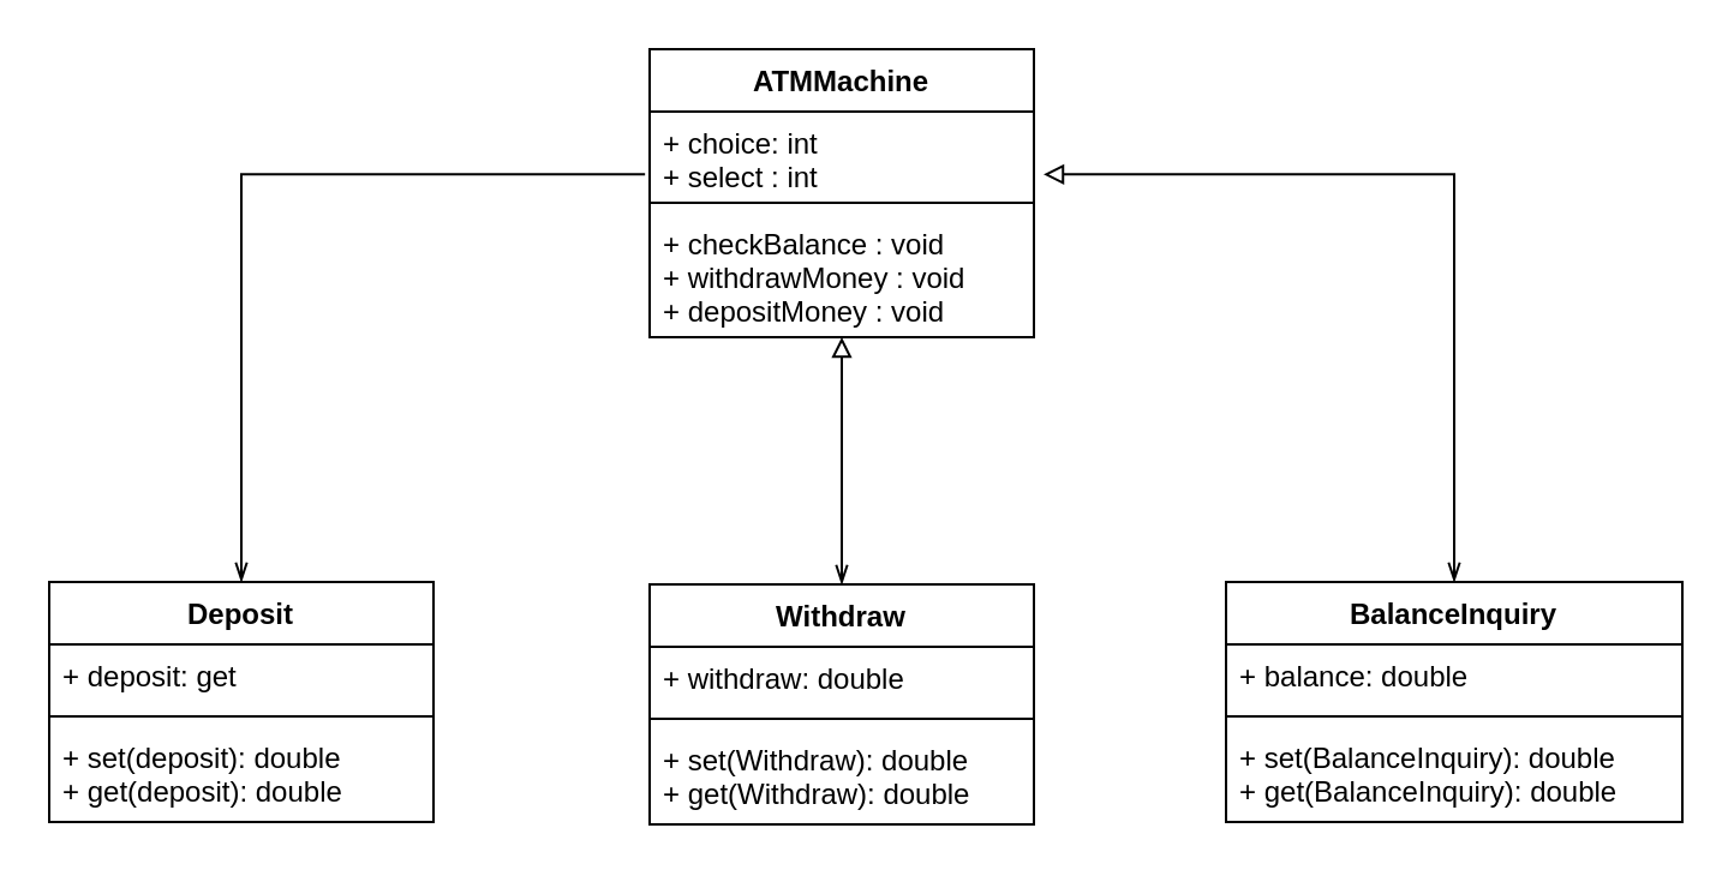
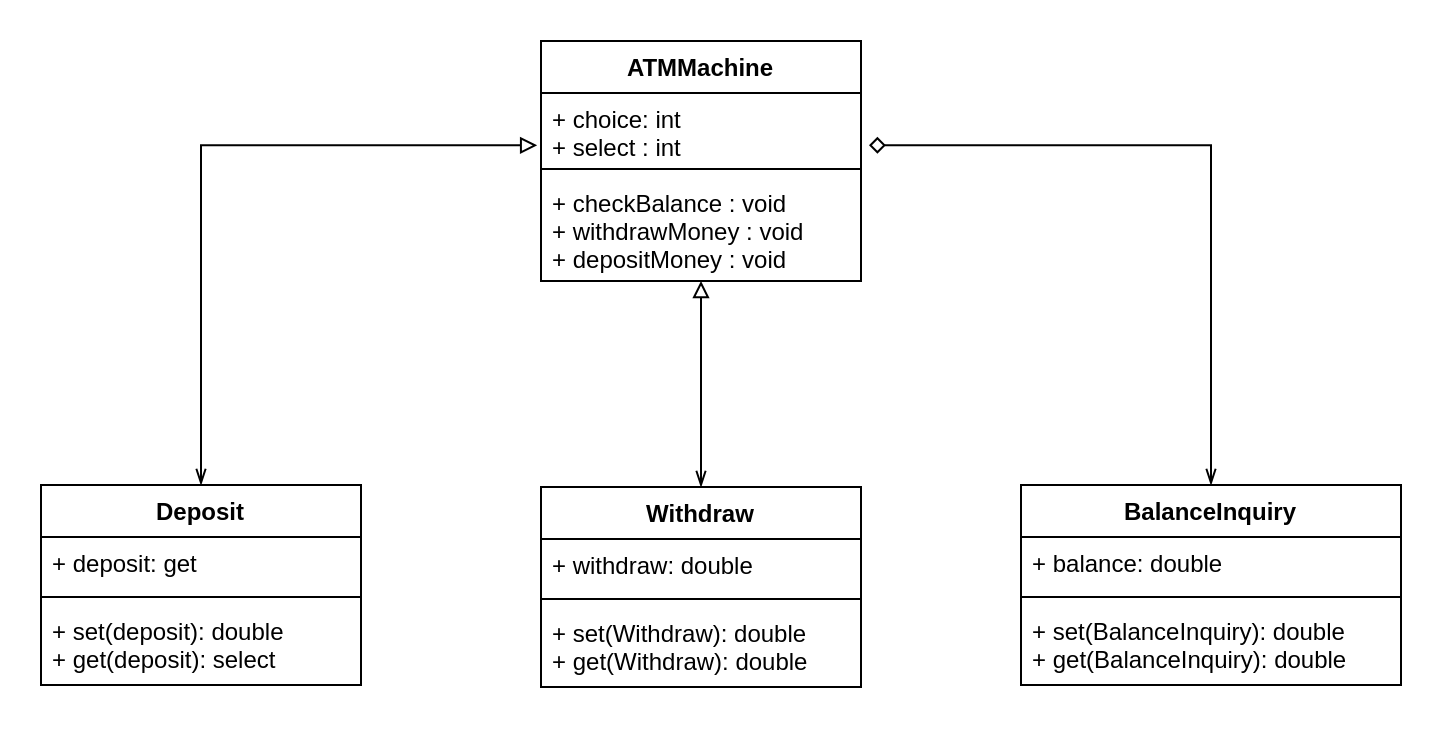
  <mxCell id="0" />
  <mxCell id="1" parent="0" />
- <mxCell id="2" style="edgeStyle=orthogonalEdgeStyle;rounded=0;orthogonalLoop=1;jettySize=auto;html=1;entryX=-0.012;entryY=0.769;entryDx=0;entryDy=0;entryPerimeter=0;startArrow=openThin;startFill=0;endArrow=none;endFill=0;" edge="1" parent="1" source="3" target="18"><mxGeometry relative="1" as="geometry" /></mxCell>
+ <mxCell id="2" style="edgeStyle=orthogonalEdgeStyle;rounded=0;orthogonalLoop=1;jettySize=auto;html=1;entryX=-0.012;entryY=0.769;entryDx=0;entryDy=0;entryPerimeter=0;startArrow=openThin;startFill=0;endArrow=block;endFill=0;" edge="1" parent="1" source="3" target="18"><mxGeometry relative="1" as="geometry" /></mxCell>
  <mxCell id="3" value="Deposit" style="swimlane;fontStyle=1;align=center;verticalAlign=top;childLayout=stackLayout;horizontal=1;startSize=26;horizontalStack=0;resizeParent=1;resizeParentMax=0;resizeLast=0;collapsible=1;marginBottom=0;" vertex="1" parent="1"><mxGeometry x="20" y="242" width="160" height="100" as="geometry" /></mxCell>
  <mxCell id="4" value="+ deposit: get" style="text;strokeColor=none;fillColor=none;align=left;verticalAlign=top;spacingLeft=4;spacingRight=4;overflow=hidden;rotatable=0;points=[[0,0.5],[1,0.5]];portConstraint=eastwest;" vertex="1" parent="3"><mxGeometry y="26" width="160" height="26" as="geometry" /></mxCell>
  <mxCell id="5" value="" style="line;strokeWidth=1;fillColor=none;align=left;verticalAlign=middle;spacingTop=-1;spacingLeft=3;spacingRight=3;rotatable=0;labelPosition=right;points=[];portConstraint=eastwest;" vertex="1" parent="3"><mxGeometry y="52" width="160" height="8" as="geometry" /></mxCell>
- <mxCell id="6" value="+ set(deposit): double&#10;+ get(deposit): double" style="text;strokeColor=none;fillColor=none;align=left;verticalAlign=top;spacingLeft=4;spacingRight=4;overflow=hidden;rotatable=0;points=[[0,0.5],[1,0.5]];portConstraint=eastwest;" vertex="1" parent="3"><mxGeometry y="60" width="160" height="40" as="geometry" /></mxCell>
+ <mxCell id="6" value="+ set(deposit): double&#10;+ get(deposit): select" style="text;strokeColor=none;fillColor=none;align=left;verticalAlign=top;spacingLeft=4;spacingRight=4;overflow=hidden;rotatable=0;points=[[0,0.5],[1,0.5]];portConstraint=eastwest;" vertex="1" parent="3"><mxGeometry y="60" width="160" height="40" as="geometry" /></mxCell>
  <mxCell id="7" style="edgeStyle=orthogonalEdgeStyle;rounded=0;orthogonalLoop=1;jettySize=auto;html=1;entryX=0.5;entryY=1;entryDx=0;entryDy=0;entryPerimeter=0;startArrow=openThin;startFill=0;endArrow=block;endFill=0;" edge="1" parent="1" source="8" target="20"><mxGeometry relative="1" as="geometry" /></mxCell>
  <mxCell id="8" value="Withdraw" style="swimlane;fontStyle=1;align=center;verticalAlign=top;childLayout=stackLayout;horizontal=1;startSize=26;horizontalStack=0;resizeParent=1;resizeParentMax=0;resizeLast=0;collapsible=1;marginBottom=0;" vertex="1" parent="1"><mxGeometry x="270" y="243" width="160" height="100" as="geometry" /></mxCell>
  <mxCell id="9" value="+ withdraw: double" style="text;strokeColor=none;fillColor=none;align=left;verticalAlign=top;spacingLeft=4;spacingRight=4;overflow=hidden;rotatable=0;points=[[0,0.5],[1,0.5]];portConstraint=eastwest;" vertex="1" parent="8"><mxGeometry y="26" width="160" height="26" as="geometry" /></mxCell>
  <mxCell id="10" value="" style="line;strokeWidth=1;fillColor=none;align=left;verticalAlign=middle;spacingTop=-1;spacingLeft=3;spacingRight=3;rotatable=0;labelPosition=right;points=[];portConstraint=eastwest;" vertex="1" parent="8"><mxGeometry y="52" width="160" height="8" as="geometry" /></mxCell>
  <mxCell id="11" value="+ set(Withdraw): double&#10;+ get(Withdraw): double" style="text;strokeColor=none;fillColor=none;align=left;verticalAlign=top;spacingLeft=4;spacingRight=4;overflow=hidden;rotatable=0;points=[[0,0.5],[1,0.5]];portConstraint=eastwest;" vertex="1" parent="8"><mxGeometry y="60" width="160" height="40" as="geometry" /></mxCell>
- <mxCell id="12" style="edgeStyle=orthogonalEdgeStyle;rounded=0;orthogonalLoop=1;jettySize=auto;html=1;entryX=1.025;entryY=0.769;entryDx=0;entryDy=0;entryPerimeter=0;startArrow=openThin;startFill=0;endArrow=block;endFill=0;" edge="1" parent="1" source="13" target="18"><mxGeometry relative="1" as="geometry" /></mxCell>
+ <mxCell id="12" style="edgeStyle=orthogonalEdgeStyle;rounded=0;orthogonalLoop=1;jettySize=auto;html=1;entryX=1.025;entryY=0.769;entryDx=0;entryDy=0;entryPerimeter=0;startArrow=openThin;startFill=0;endArrow=diamond;endFill=0;" edge="1" parent="1" source="13" target="18"><mxGeometry relative="1" as="geometry" /></mxCell>
  <mxCell id="13" value="BalanceInquiry" style="swimlane;fontStyle=1;align=center;verticalAlign=top;childLayout=stackLayout;horizontal=1;startSize=26;horizontalStack=0;resizeParent=1;resizeParentMax=0;resizeLast=0;collapsible=1;marginBottom=0;" vertex="1" parent="1"><mxGeometry x="510" y="242" width="190" height="100" as="geometry"><mxRectangle x="520" y="382" width="110" height="26" as="alternateBounds" /></mxGeometry></mxCell>
  <mxCell id="14" value="+ balance: double" style="text;strokeColor=none;fillColor=none;align=left;verticalAlign=top;spacingLeft=4;spacingRight=4;overflow=hidden;rotatable=0;points=[[0,0.5],[1,0.5]];portConstraint=eastwest;" vertex="1" parent="13"><mxGeometry y="26" width="190" height="26" as="geometry" /></mxCell>
  <mxCell id="15" value="" style="line;strokeWidth=1;fillColor=none;align=left;verticalAlign=middle;spacingTop=-1;spacingLeft=3;spacingRight=3;rotatable=0;labelPosition=right;points=[];portConstraint=eastwest;" vertex="1" parent="13"><mxGeometry y="52" width="190" height="8" as="geometry" /></mxCell>
  <mxCell id="16" value="+ set(BalanceInquiry): double&#10;+ get(BalanceInquiry): double" style="text;strokeColor=none;fillColor=none;align=left;verticalAlign=top;spacingLeft=4;spacingRight=4;overflow=hidden;rotatable=0;points=[[0,0.5],[1,0.5]];portConstraint=eastwest;" vertex="1" parent="13"><mxGeometry y="60" width="190" height="40" as="geometry" /></mxCell>
  <mxCell id="17" value="ATMMachine" style="swimlane;fontStyle=1;align=center;verticalAlign=top;childLayout=stackLayout;horizontal=1;startSize=26;horizontalStack=0;resizeParent=1;resizeParentMax=0;resizeLast=0;collapsible=1;marginBottom=0;" vertex="1" parent="1"><mxGeometry x="270" y="20" width="160" height="120" as="geometry" /></mxCell>
  <mxCell id="18" value="+ choice: int&#10;+ select : int" style="text;strokeColor=none;fillColor=none;align=left;verticalAlign=top;spacingLeft=4;spacingRight=4;overflow=hidden;rotatable=0;points=[[0,0.5],[1,0.5]];portConstraint=eastwest;" vertex="1" parent="17"><mxGeometry y="26" width="160" height="34" as="geometry" /></mxCell>
  <mxCell id="19" value="" style="line;strokeWidth=1;fillColor=none;align=left;verticalAlign=middle;spacingTop=-1;spacingLeft=3;spacingRight=3;rotatable=0;labelPosition=right;points=[];portConstraint=eastwest;" vertex="1" parent="17"><mxGeometry y="60" width="160" height="8" as="geometry" /></mxCell>
  <mxCell id="20" value="+ checkBalance : void&#10;+ withdrawMoney : void&#10;+ depositMoney : void" style="text;strokeColor=none;fillColor=none;align=left;verticalAlign=top;spacingLeft=4;spacingRight=4;overflow=hidden;rotatable=0;points=[[0,0.5],[1,0.5]];portConstraint=eastwest;" vertex="1" parent="17"><mxGeometry y="68" width="160" height="52" as="geometry" /></mxCell>
